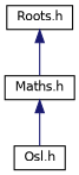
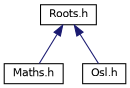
  digraph {
    node [color=black fillcolor=white fontname=Helvetica fontsize=10 shape=record style=filled]
    edge [color=midnightblue dir=back fontname=Helvetica fontsize=10 labelfontname=Helvetica labelfontsize=10 style=solid]
    n1 [height=0.2 label="Roots.h" width=0.4]
    n2 [height=0.2 label="Maths.h" width=0.4]
    n3 [height=0.2 label="Osl.h" width=0.4]
    n1 -> n2
-   n2 -> n3
+   n1 -> n3
  }
